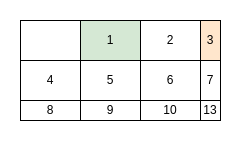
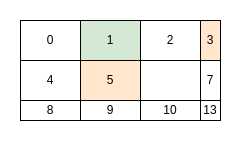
  <mxCell id="0" />
  <mxCell id="1" parent="0" />
  <mxCell id="2" value="" style="rounded=0;whiteSpace=wrap;html=1;" vertex="1" parent="1"><mxGeometry x="20" y="20" width="200" height="100" as="geometry" /></mxCell>
+ <mxCell id="3" value="0" style="rounded=0;whiteSpace=wrap;html=1;" vertex="1" parent="1"><mxGeometry x="20" y="20" width="60" height="40" as="geometry" /></mxCell>
  <mxCell id="4" value="1" style="rounded=0;whiteSpace=wrap;html=1;fillColor=#d5e8d4;" vertex="1" parent="1"><mxGeometry x="80" y="20" width="60" height="40" as="geometry" /></mxCell>
  <mxCell id="5" value="2" style="rounded=0;whiteSpace=wrap;html=1;" vertex="1" parent="1"><mxGeometry x="140" y="20" width="60" height="40" as="geometry" /></mxCell>
  <mxCell id="6" value="4" style="rounded=0;whiteSpace=wrap;html=1;" vertex="1" parent="1"><mxGeometry x="20" y="60" width="60" height="40" as="geometry" /></mxCell>
- <mxCell id="7" value="5" style="rounded=0;whiteSpace=wrap;html=1;" vertex="1" parent="1"><mxGeometry x="80" y="60" width="60" height="40" as="geometry" /></mxCell>
- <mxCell id="8" value="6" style="rounded=0;whiteSpace=wrap;html=1;" vertex="1" parent="1"><mxGeometry x="140" y="60" width="60" height="40" as="geometry" /></mxCell>
+ <mxCell id="7" value="5" style="rounded=0;whiteSpace=wrap;html=1;fillColor=#ffe6cc;" vertex="1" parent="1"><mxGeometry x="80" y="60" width="60" height="40" as="geometry" /></mxCell>
  <mxCell id="9" value="9" style="rounded=0;whiteSpace=wrap;html=1;" vertex="1" parent="1"><mxGeometry x="80" y="100" width="60" height="20" as="geometry" /></mxCell>
  <mxCell id="10" value="8" style="rounded=0;whiteSpace=wrap;html=1;" vertex="1" parent="1"><mxGeometry x="20" y="100" width="60" height="20" as="geometry" /></mxCell>
  <mxCell id="11" value="10" style="rounded=0;whiteSpace=wrap;html=1;" vertex="1" parent="1"><mxGeometry x="140" y="100" width="60" height="20" as="geometry" /></mxCell>
  <mxCell id="12" value="7" style="rounded=0;whiteSpace=wrap;html=1;" vertex="1" parent="1"><mxGeometry x="200" y="60" width="20" height="40" as="geometry" /></mxCell>
  <mxCell id="13" value="3" style="rounded=0;whiteSpace=wrap;html=1;fillColor=#ffe6cc;" vertex="1" parent="1"><mxGeometry x="200" y="20" width="20" height="40" as="geometry" /></mxCell>
  <mxCell id="14" value="13" style="rounded=0;whiteSpace=wrap;html=1;" vertex="1" parent="1"><mxGeometry x="200" y="100" width="20" height="20" as="geometry" /></mxCell>
